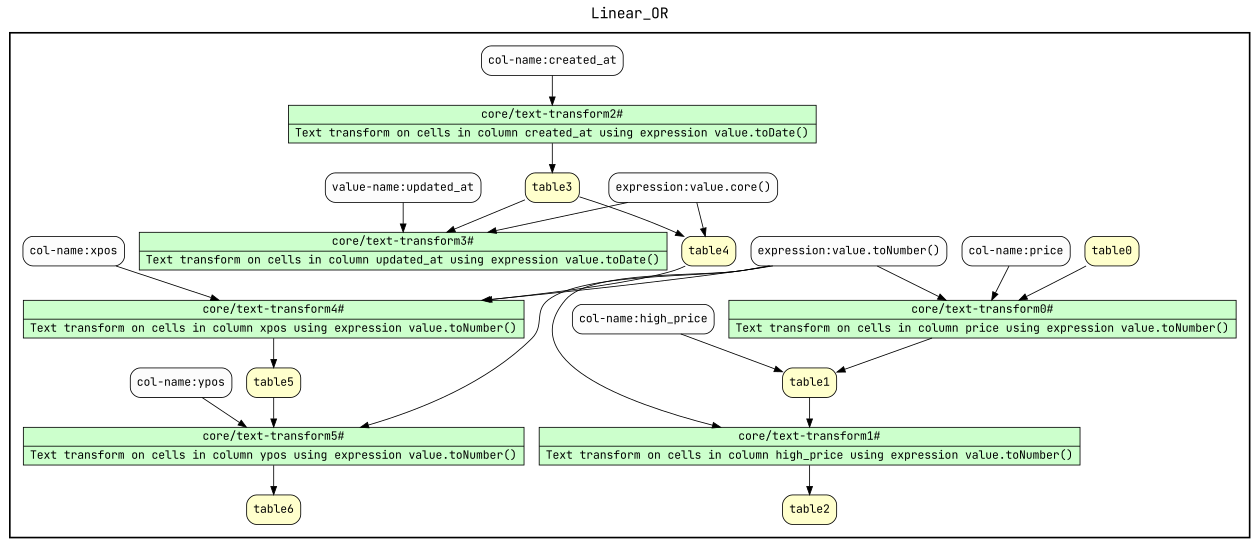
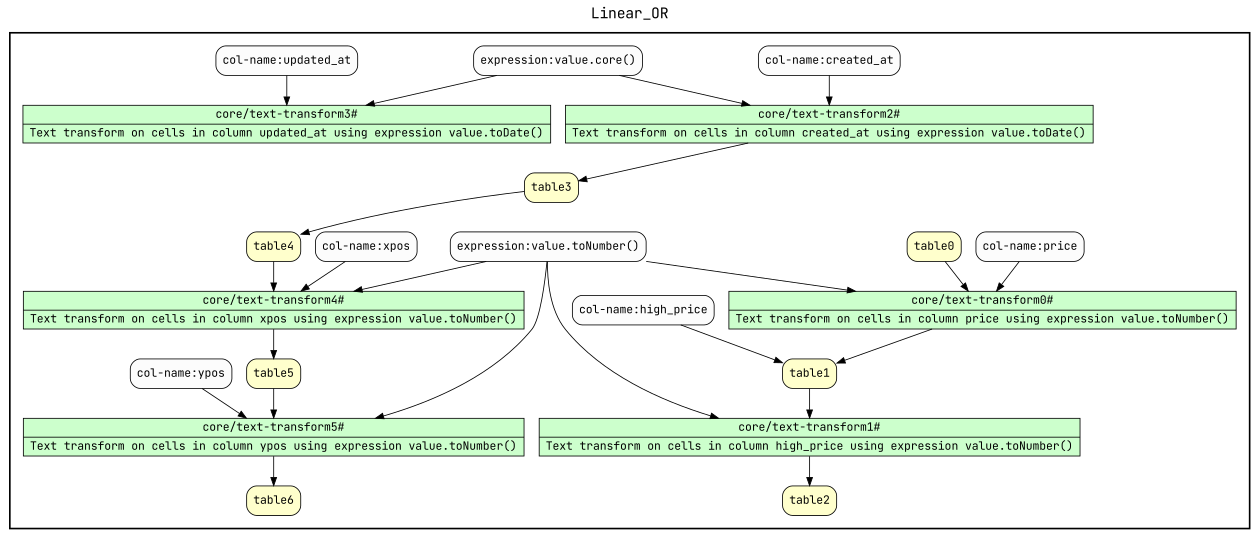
  digraph {
    fontname="JetBrains Mono"
    fontsize=18
    label=Linear_OR
    labelloc=t
    rankdir=TB
    node [fillcolor="#FCFCFC" fontname="JetBrains Mono" peripheries=1 shape=box style="rounded,filled"]
    edge [fontname="JetBrains Mono"]
    n1 [fillcolor="#CCFFCC" label="{<f0> core/text-transform0# |<f1> Text transform on cells in column price using expression value.toNumber()}" rankdir=LR shape=record style=filled]
    table1 [fillcolor="#FFFFCC"]
    n3 [fillcolor="#CCFFCC" label="{<f0> core/text-transform1# |<f1> Text transform on cells in column high_price using expression value.toNumber()}" rankdir=LR shape=record style=filled]
    table2 [fillcolor="#FFFFCC"]
    n5 [fillcolor="#CCFFCC" label="{<f0> core/text-transform2# |<f1> Text transform on cells in column created_at using expression value.toDate()}" rankdir=LR shape=record style=filled]
    table3 [fillcolor="#FFFFCC"]
    n7 [fillcolor="#CCFFCC" label="{<f0> core/text-transform3# |<f1> Text transform on cells in column updated_at using expression value.toDate()}" rankdir=LR shape=record style=filled]
    table4 [fillcolor="#FFFFCC"]
    n9 [fillcolor="#CCFFCC" label="{<f0> core/text-transform4# |<f1> Text transform on cells in column xpos using expression value.toNumber()}" rankdir=LR shape=record style=filled]
    table5 [fillcolor="#FFFFCC"]
    n11 [fillcolor="#CCFFCC" label="{<f0> core/text-transform5# |<f1> Text transform on cells in column ypos using expression value.toNumber()}" rankdir=LR shape=record style=filled]
    table6 [fillcolor="#FFFFCC"]
    table0 [fillcolor="#FFFFCC"]
    "col-name:price"
    "expression:value.toNumber()"
    "col-name:high_price"
    "col-name:created_at"
    n18 [label="expression:value.core()"]
-   "col-name:updated_at" [label="value-name:updated_at"]
+   "col-name:updated_at"
    "col-name:xpos"
    "col-name:ypos"
    subgraph cluster_1 {
      color=black
      label=""
      penwidth=2
      subgraph cluster_2 {
        color=black
        label=""
        penwidth=0
        n1
        table1
        n3
        table2
        n5
        table3
        n7
        table4
        n9
        table5
        n11
        table6
        table0
        "col-name:price"
        "expression:value.toNumber()"
        "col-name:high_price"
        "col-name:created_at"
        n18
        "col-name:updated_at"
        "col-name:xpos"
        "col-name:ypos"
      }
    }
    n1 -> table1
    table1 -> n3
    n3 -> table2
    n5 -> table3
-   table3 -> n7
    table3 -> table4
    table4 -> n9
    n9 -> table5
    table5 -> n11
    n11 -> table6
    table0 -> n1
    "col-name:price" -> n1
    "expression:value.toNumber()" -> n1
    "expression:value.toNumber()" -> n3
    "expression:value.toNumber()" -> n9
    "expression:value.toNumber()" -> n11
    "col-name:high_price" -> table1
    "col-name:created_at" -> n5
-   n18 -> table4
+   n18 -> n5
    n18 -> n7
    "col-name:updated_at" -> n7
    "col-name:xpos" -> n9
    "col-name:ypos" -> n11
  }
